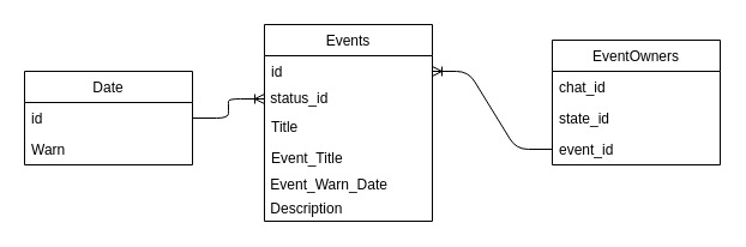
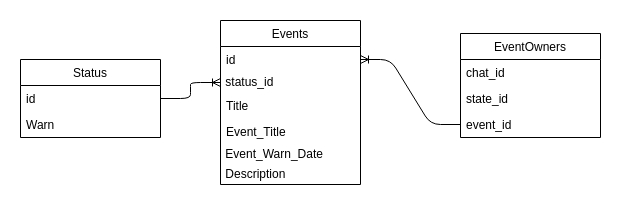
  <mxCell id="0" />
  <mxCell id="1" parent="0" />
  <mxCell id="2" value="Events" style="swimlane;fontStyle=0;childLayout=stackLayout;horizontal=1;startSize=26;horizontalStack=0;resizeParent=1;resizeParentMax=0;resizeLast=0;collapsible=1;marginBottom=0;" vertex="1" parent="1"><mxGeometry x="220" y="20" width="140" height="164" as="geometry" /></mxCell>
  <mxCell id="3" value="id" style="text;strokeColor=none;fillColor=none;align=left;verticalAlign=top;spacingLeft=4;spacingRight=4;overflow=hidden;rotatable=0;points=[[0,0.5],[1,0.5]];portConstraint=eastwest;" vertex="1" parent="2"><mxGeometry y="26" width="140" height="26" as="geometry" /></mxCell>
  <mxCell id="4" value="&amp;nbsp;status_id" style="text;html=1;strokeColor=none;fillColor=none;align=left;verticalAlign=middle;whiteSpace=wrap;rounded=0;" vertex="1" parent="2"><mxGeometry y="52" width="140" height="20" as="geometry" /></mxCell>
  <mxCell id="5" value="Title" style="text;strokeColor=none;fillColor=none;align=left;verticalAlign=top;spacingLeft=4;spacingRight=4;overflow=hidden;rotatable=0;points=[[0,0.5],[1,0.5]];portConstraint=eastwest;" vertex="1" parent="2"><mxGeometry y="72" width="140" height="26" as="geometry" /></mxCell>
  <mxCell id="6" value="Event_Title" style="text;strokeColor=none;fillColor=none;align=left;verticalAlign=top;spacingLeft=4;spacingRight=4;overflow=hidden;rotatable=0;points=[[0,0.5],[1,0.5]];portConstraint=eastwest;" vertex="1" parent="2"><mxGeometry y="98" width="140" height="26" as="geometry" /></mxCell>
  <mxCell id="7" value="&amp;nbsp;Event_Warn_Date" style="text;html=1;strokeColor=none;fillColor=none;align=left;verticalAlign=middle;whiteSpace=wrap;rounded=0;" vertex="1" parent="2"><mxGeometry y="124" width="140" height="20" as="geometry" /></mxCell>
  <mxCell id="8" value="&amp;nbsp;Description" style="text;html=1;strokeColor=none;fillColor=none;align=left;verticalAlign=middle;whiteSpace=wrap;rounded=0;" vertex="1" parent="2"><mxGeometry y="144" width="140" height="20" as="geometry" /></mxCell>
  <mxCell id="9" value="EventOwners" style="swimlane;fontStyle=0;childLayout=stackLayout;horizontal=1;startSize=26;horizontalStack=0;resizeParent=1;resizeParentMax=0;resizeLast=0;collapsible=1;marginBottom=0;" vertex="1" parent="1"><mxGeometry x="460" y="33" width="140" height="104" as="geometry" /></mxCell>
  <mxCell id="10" value="chat_id" style="text;strokeColor=none;fillColor=none;align=left;verticalAlign=top;spacingLeft=4;spacingRight=4;overflow=hidden;rotatable=0;points=[[0,0.5],[1,0.5]];portConstraint=eastwest;" vertex="1" parent="9"><mxGeometry y="26" width="140" height="26" as="geometry" /></mxCell>
  <mxCell id="11" value="state_id" style="text;strokeColor=none;fillColor=none;align=left;verticalAlign=top;spacingLeft=4;spacingRight=4;overflow=hidden;rotatable=0;points=[[0,0.5],[1,0.5]];portConstraint=eastwest;" vertex="1" parent="9"><mxGeometry y="52" width="140" height="26" as="geometry" /></mxCell>
  <mxCell id="12" value="event_id" style="text;strokeColor=none;fillColor=none;align=left;verticalAlign=top;spacingLeft=4;spacingRight=4;overflow=hidden;rotatable=0;points=[[0,0.5],[1,0.5]];portConstraint=eastwest;" vertex="1" parent="9"><mxGeometry y="78" width="140" height="26" as="geometry" /></mxCell>
- <mxCell id="13" value="Date" style="swimlane;fontStyle=0;childLayout=stackLayout;horizontal=1;startSize=26;horizontalStack=0;resizeParent=1;resizeParentMax=0;resizeLast=0;collapsible=1;marginBottom=0;" vertex="1" parent="1"><mxGeometry x="20" y="59" width="140" height="78" as="geometry" /></mxCell>
+ <mxCell id="13" value="Status" style="swimlane;fontStyle=0;childLayout=stackLayout;horizontal=1;startSize=26;horizontalStack=0;resizeParent=1;resizeParentMax=0;resizeLast=0;collapsible=1;marginBottom=0;" vertex="1" parent="1"><mxGeometry x="20" y="59" width="140" height="78" as="geometry" /></mxCell>
  <mxCell id="14" value="id" style="text;strokeColor=none;fillColor=none;align=left;verticalAlign=top;spacingLeft=4;spacingRight=4;overflow=hidden;rotatable=0;points=[[0,0.5],[1,0.5]];portConstraint=eastwest;" vertex="1" parent="13"><mxGeometry y="26" width="140" height="26" as="geometry" /></mxCell>
  <mxCell id="15" value="Warn" style="text;strokeColor=none;fillColor=none;align=left;verticalAlign=top;spacingLeft=4;spacingRight=4;overflow=hidden;rotatable=0;points=[[0,0.5],[1,0.5]];portConstraint=eastwest;" vertex="1" parent="13"><mxGeometry y="52" width="140" height="26" as="geometry" /></mxCell>
  <mxCell id="16" value="" style="edgeStyle=entityRelationEdgeStyle;fontSize=12;html=1;endArrow=ERoneToMany;entryX=1;entryY=0.5;entryDx=0;entryDy=0;exitX=0;exitY=0.5;exitDx=0;exitDy=0;" edge="1" parent="1" source="12" target="3"><mxGeometry width="100" height="100" relative="1" as="geometry"><mxPoint x="250" y="293" as="sourcePoint" /><mxPoint x="350" y="193" as="targetPoint" /></mxGeometry></mxCell>
  <mxCell id="17" value="" style="edgeStyle=entityRelationEdgeStyle;fontSize=12;html=1;endArrow=ERoneToMany;exitX=1;exitY=0.5;exitDx=0;exitDy=0;entryX=0;entryY=0.5;entryDx=0;entryDy=0;" edge="1" parent="1" source="14" target="4"><mxGeometry width="100" height="100" relative="1" as="geometry"><mxPoint x="380" y="103" as="sourcePoint" /><mxPoint x="190" y="143" as="targetPoint" /></mxGeometry></mxCell>
